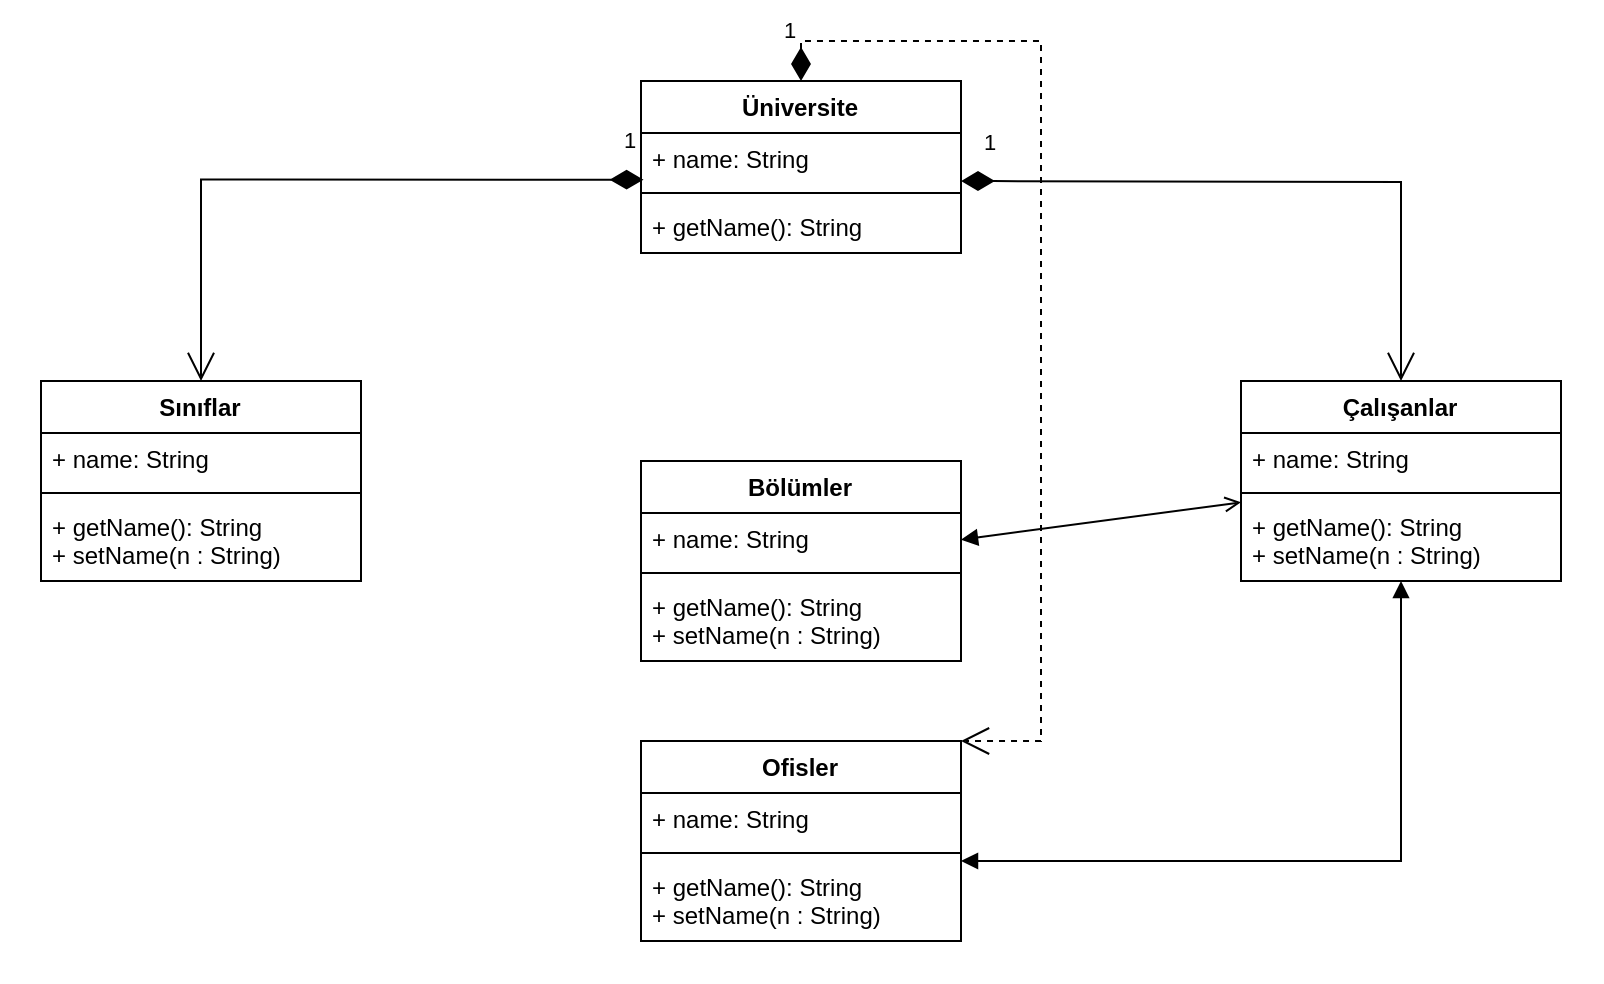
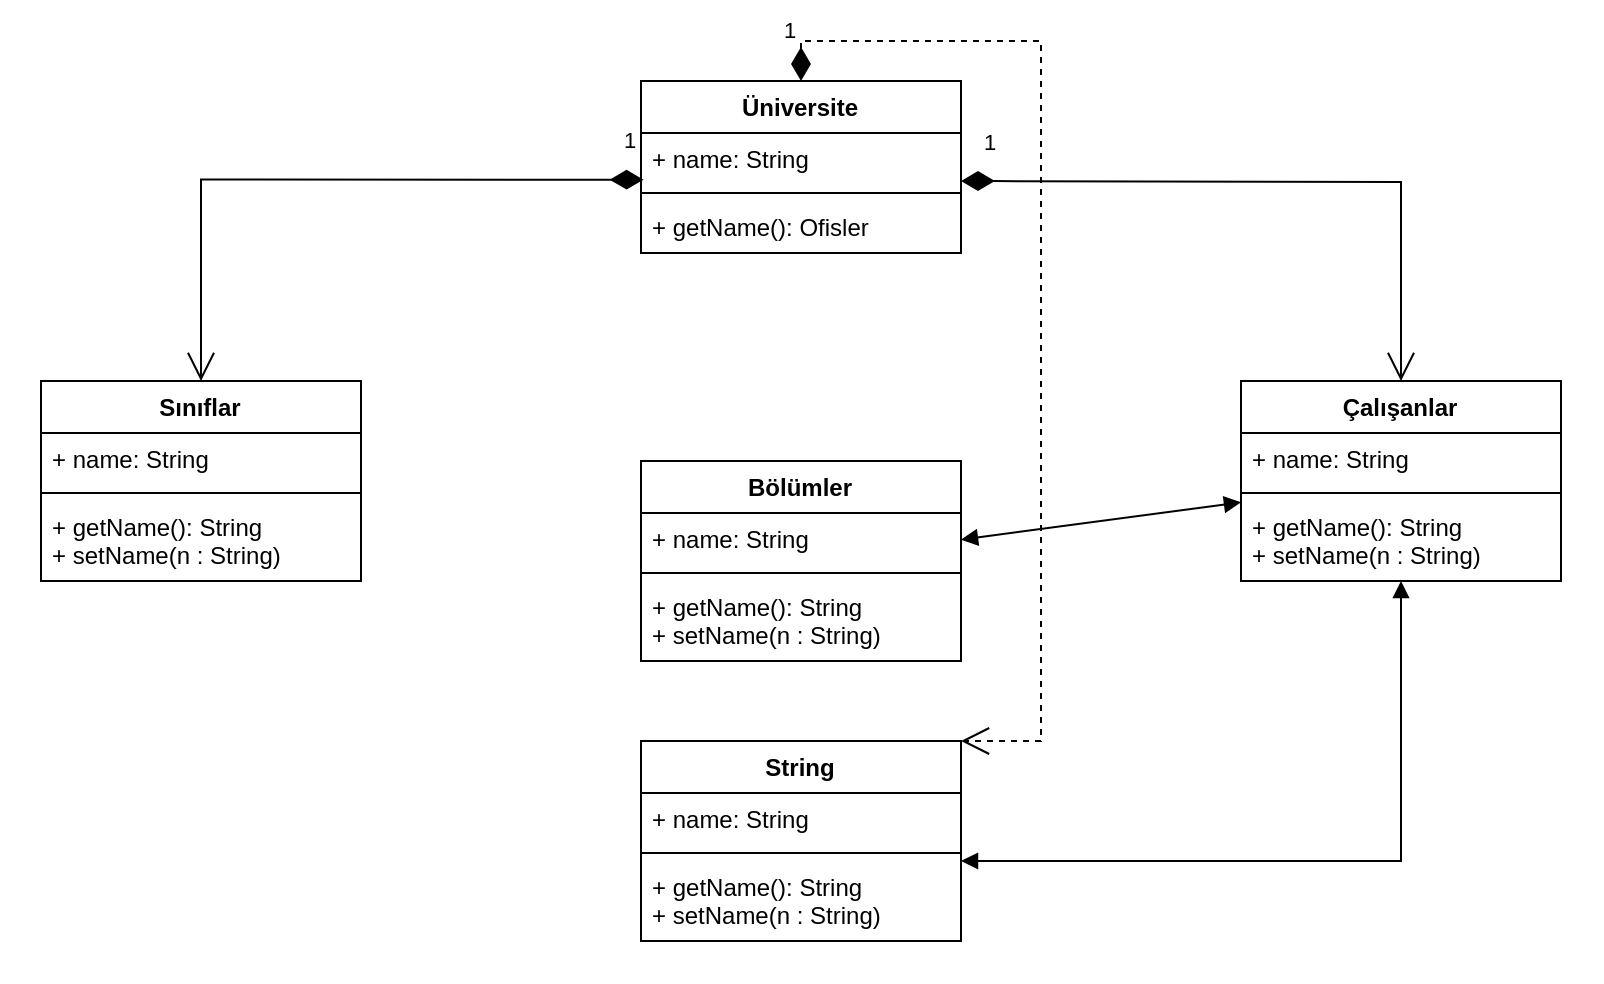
  <mxCell id="0" />
  <mxCell id="1" parent="0" />
  <mxCell id="2" value="Üniversite" style="swimlane;fontStyle=1;align=center;verticalAlign=top;childLayout=stackLayout;horizontal=1;startSize=26;horizontalStack=0;resizeParent=1;resizeParentMax=0;resizeLast=0;collapsible=1;marginBottom=0;" vertex="1" parent="1"><mxGeometry x="320" y="40" width="160" height="86" as="geometry" /></mxCell>
  <mxCell id="3" value="+ name: String" style="text;strokeColor=none;fillColor=none;align=left;verticalAlign=top;spacingLeft=4;spacingRight=4;overflow=hidden;rotatable=0;points=[[0,0.5],[1,0.5]];portConstraint=eastwest;" vertex="1" parent="2"><mxGeometry y="26" width="160" height="26" as="geometry" /></mxCell>
  <mxCell id="4" value="" style="line;strokeWidth=1;fillColor=none;align=left;verticalAlign=middle;spacingTop=-1;spacingLeft=3;spacingRight=3;rotatable=0;labelPosition=right;points=[];portConstraint=eastwest;" vertex="1" parent="2"><mxGeometry y="52" width="160" height="8" as="geometry" /></mxCell>
- <mxCell id="5" value="+ getName(): String" style="text;strokeColor=none;fillColor=none;align=left;verticalAlign=top;spacingLeft=4;spacingRight=4;overflow=hidden;rotatable=0;points=[[0,0.5],[1,0.5]];portConstraint=eastwest;" vertex="1" parent="2"><mxGeometry y="60" width="160" height="26" as="geometry" /></mxCell>
+ <mxCell id="5" value="+ getName(): Ofisler" style="text;strokeColor=none;fillColor=none;align=left;verticalAlign=top;spacingLeft=4;spacingRight=4;overflow=hidden;rotatable=0;points=[[0,0.5],[1,0.5]];portConstraint=eastwest;" vertex="1" parent="2"><mxGeometry y="60" width="160" height="26" as="geometry" /></mxCell>
  <mxCell id="6" value="Sınıflar" style="swimlane;fontStyle=1;align=center;verticalAlign=top;childLayout=stackLayout;horizontal=1;startSize=26;horizontalStack=0;resizeParent=1;resizeParentMax=0;resizeLast=0;collapsible=1;marginBottom=0;" vertex="1" parent="1"><mxGeometry x="20" y="190" width="160" height="100" as="geometry" /></mxCell>
  <mxCell id="7" value="+ name: String" style="text;strokeColor=none;fillColor=none;align=left;verticalAlign=top;spacingLeft=4;spacingRight=4;overflow=hidden;rotatable=0;points=[[0,0.5],[1,0.5]];portConstraint=eastwest;" vertex="1" parent="6"><mxGeometry y="26" width="160" height="26" as="geometry" /></mxCell>
  <mxCell id="8" value="" style="line;strokeWidth=1;fillColor=none;align=left;verticalAlign=middle;spacingTop=-1;spacingLeft=3;spacingRight=3;rotatable=0;labelPosition=right;points=[];portConstraint=eastwest;" vertex="1" parent="6"><mxGeometry y="52" width="160" height="8" as="geometry" /></mxCell>
  <mxCell id="9" value="+ getName(): String&#10;+ setName(n : String)&#10;" style="text;strokeColor=none;fillColor=none;align=left;verticalAlign=top;spacingLeft=4;spacingRight=4;overflow=hidden;rotatable=0;points=[[0,0.5],[1,0.5]];portConstraint=eastwest;" vertex="1" parent="6"><mxGeometry y="60" width="160" height="40" as="geometry" /></mxCell>
  <mxCell id="10" value="1" style="endArrow=open;html=1;endSize=12;startArrow=diamondThin;startSize=14;startFill=1;edgeStyle=orthogonalEdgeStyle;align=left;verticalAlign=bottom;rounded=0;exitX=0.008;exitY=0.897;exitDx=0;exitDy=0;exitPerimeter=0;" edge="1" parent="1" source="3" target="6"><mxGeometry x="-0.93" y="-10" relative="1" as="geometry"><mxPoint x="130" y="130" as="sourcePoint" /><mxPoint x="290" y="130" as="targetPoint" /><Array as="points"><mxPoint x="100" y="89" /></Array><mxPoint as="offset" /></mxGeometry></mxCell>
  <mxCell id="11" value="Bölümler" style="swimlane;fontStyle=1;align=center;verticalAlign=top;childLayout=stackLayout;horizontal=1;startSize=26;horizontalStack=0;resizeParent=1;resizeParentMax=0;resizeLast=0;collapsible=1;marginBottom=0;" vertex="1" parent="1"><mxGeometry x="320" y="230" width="160" height="100" as="geometry" /></mxCell>
  <mxCell id="12" value="+ name: String" style="text;strokeColor=none;fillColor=none;align=left;verticalAlign=top;spacingLeft=4;spacingRight=4;overflow=hidden;rotatable=0;points=[[0,0.5],[1,0.5]];portConstraint=eastwest;" vertex="1" parent="11"><mxGeometry y="26" width="160" height="26" as="geometry" /></mxCell>
  <mxCell id="13" value="" style="line;strokeWidth=1;fillColor=none;align=left;verticalAlign=middle;spacingTop=-1;spacingLeft=3;spacingRight=3;rotatable=0;labelPosition=right;points=[];portConstraint=eastwest;" vertex="1" parent="11"><mxGeometry y="52" width="160" height="8" as="geometry" /></mxCell>
  <mxCell id="14" value="+ getName(): String&#10;+ setName(n : String)&#10;" style="text;strokeColor=none;fillColor=none;align=left;verticalAlign=top;spacingLeft=4;spacingRight=4;overflow=hidden;rotatable=0;points=[[0,0.5],[1,0.5]];portConstraint=eastwest;" vertex="1" parent="11"><mxGeometry y="60" width="160" height="40" as="geometry" /></mxCell>
  <mxCell id="15" value="Çalışanlar" style="swimlane;fontStyle=1;align=center;verticalAlign=top;childLayout=stackLayout;horizontal=1;startSize=26;horizontalStack=0;resizeParent=1;resizeParentMax=0;resizeLast=0;collapsible=1;marginBottom=0;" vertex="1" parent="1"><mxGeometry x="620" y="190" width="160" height="100" as="geometry" /></mxCell>
  <mxCell id="16" value="+ name: String" style="text;strokeColor=none;fillColor=none;align=left;verticalAlign=top;spacingLeft=4;spacingRight=4;overflow=hidden;rotatable=0;points=[[0,0.5],[1,0.5]];portConstraint=eastwest;" vertex="1" parent="15"><mxGeometry y="26" width="160" height="26" as="geometry" /></mxCell>
  <mxCell id="17" value="" style="line;strokeWidth=1;fillColor=none;align=left;verticalAlign=middle;spacingTop=-1;spacingLeft=3;spacingRight=3;rotatable=0;labelPosition=right;points=[];portConstraint=eastwest;" vertex="1" parent="15"><mxGeometry y="52" width="160" height="8" as="geometry" /></mxCell>
  <mxCell id="18" value="+ getName(): String&#10;+ setName(n : String)&#10;" style="text;strokeColor=none;fillColor=none;align=left;verticalAlign=top;spacingLeft=4;spacingRight=4;overflow=hidden;rotatable=0;points=[[0,0.5],[1,0.5]];portConstraint=eastwest;" vertex="1" parent="15"><mxGeometry y="60" width="160" height="40" as="geometry" /></mxCell>
  <mxCell id="19" value="1" style="endArrow=open;html=1;endSize=12;startArrow=diamondThin;startSize=14;startFill=1;edgeStyle=orthogonalEdgeStyle;align=left;verticalAlign=bottom;rounded=0;entryX=0.5;entryY=0;entryDx=0;entryDy=0;" edge="1" parent="1" target="15"><mxGeometry x="-0.938" y="10" relative="1" as="geometry"><mxPoint x="480" y="90" as="sourcePoint" /><mxPoint x="640" y="90" as="targetPoint" /><mxPoint as="offset" /></mxGeometry></mxCell>
- <mxCell id="20" value="Ofisler" style="swimlane;fontStyle=1;align=center;verticalAlign=top;childLayout=stackLayout;horizontal=1;startSize=26;horizontalStack=0;resizeParent=1;resizeParentMax=0;resizeLast=0;collapsible=1;marginBottom=0;" vertex="1" parent="1"><mxGeometry x="320" y="370" width="160" height="100" as="geometry" /></mxCell>
+ <mxCell id="20" value="String" style="swimlane;fontStyle=1;align=center;verticalAlign=top;childLayout=stackLayout;horizontal=1;startSize=26;horizontalStack=0;resizeParent=1;resizeParentMax=0;resizeLast=0;collapsible=1;marginBottom=0;" vertex="1" parent="1"><mxGeometry x="320" y="370" width="160" height="100" as="geometry" /></mxCell>
  <mxCell id="21" value="+ name: String" style="text;strokeColor=none;fillColor=none;align=left;verticalAlign=top;spacingLeft=4;spacingRight=4;overflow=hidden;rotatable=0;points=[[0,0.5],[1,0.5]];portConstraint=eastwest;" vertex="1" parent="20"><mxGeometry y="26" width="160" height="26" as="geometry" /></mxCell>
  <mxCell id="22" value="" style="line;strokeWidth=1;fillColor=none;align=left;verticalAlign=middle;spacingTop=-1;spacingLeft=3;spacingRight=3;rotatable=0;labelPosition=right;points=[];portConstraint=eastwest;" vertex="1" parent="20"><mxGeometry y="52" width="160" height="8" as="geometry" /></mxCell>
  <mxCell id="23" value="+ getName(): String&#10;+ setName(n : String)&#10;" style="text;strokeColor=none;fillColor=none;align=left;verticalAlign=top;spacingLeft=4;spacingRight=4;overflow=hidden;rotatable=0;points=[[0,0.5],[1,0.5]];portConstraint=eastwest;" vertex="1" parent="20"><mxGeometry y="60" width="160" height="40" as="geometry" /></mxCell>
  <mxCell id="24" value="1" style="endArrow=open;html=1;endSize=12;startArrow=diamondThin;startSize=14;startFill=1;edgeStyle=orthogonalEdgeStyle;align=left;verticalAlign=bottom;rounded=0;entryX=1;entryY=0;entryDx=0;entryDy=0;dashed=1;" edge="1" parent="1" source="2" target="20"><mxGeometry x="-0.938" y="10" relative="1" as="geometry"><mxPoint x="430" y="160" as="sourcePoint" /><mxPoint x="530" y="410" as="targetPoint" /><mxPoint as="offset" /><Array as="points"><mxPoint x="400" y="20" /><mxPoint x="520" y="20" /><mxPoint x="520" y="370" /></Array></mxGeometry></mxCell>
  <mxCell id="25" value="" style="endArrow=block;startArrow=block;endFill=1;startFill=1;html=1;rounded=0;" edge="1" parent="1" target="15"><mxGeometry width="160" relative="1" as="geometry"><mxPoint x="480" y="430" as="sourcePoint" /><mxPoint x="700" y="430" as="targetPoint" /><Array as="points"><mxPoint x="700" y="430" /></Array></mxGeometry></mxCell>
- <mxCell id="26" value="" style="endArrow=open;startArrow=block;endFill=1;startFill=1;html=1;rounded=0;" edge="1" parent="1" source="11" target="15"><mxGeometry width="160" relative="1" as="geometry"><mxPoint x="460" y="190" as="sourcePoint" /><mxPoint x="620" y="190" as="targetPoint" /></mxGeometry></mxCell>
+ <mxCell id="26" value="" style="endArrow=block;startArrow=block;endFill=1;startFill=1;html=1;rounded=0;" edge="1" parent="1" source="11" target="15"><mxGeometry width="160" relative="1" as="geometry"><mxPoint x="460" y="190" as="sourcePoint" /><mxPoint x="620" y="190" as="targetPoint" /></mxGeometry></mxCell>
